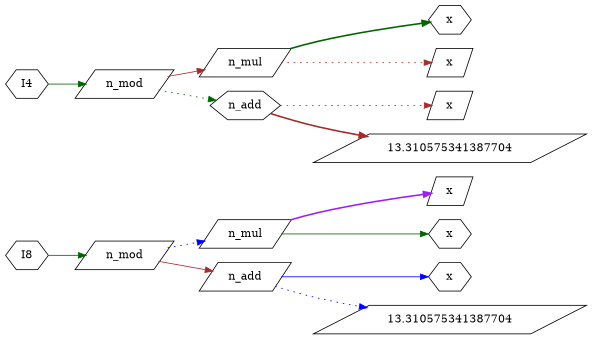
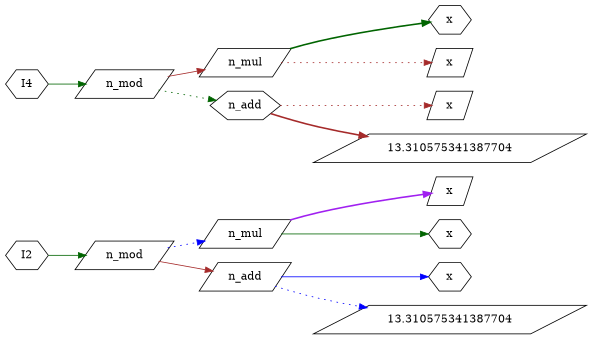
  digraph {
    rankdir=LR
    node [shape=parallelogram]
    edge [color=darkgreen style=solid]
-   n1 [label=I8 shape=hexagon]
+   n1 [label=I2 shape=hexagon]
    n2 [label=n_mod]
    n3 [label=n_mul]
    n4 [label=n_add]
    n5 [label=x]
    n6 [label=x shape=hexagon]
    n7 [label=x shape=hexagon]
    n8 [label=13.310575341387704]
    n9 [label=I4 shape=hexagon]
    n10 [label=n_mod]
    n11 [label=n_mul]
    n12 [label=n_add shape=hexagon]
    n13 [label=x shape=hexagon]
    n14 [label=x]
    n15 [label=x]
    n16 [label=13.310575341387704]
    n1 -> n2
    n2 -> n3 [color=blue style=dotted]
    n2 -> n4 [color=brown]
    n3 -> n5 [color=purple style=bold]
    n3 -> n6
    n4 -> n7 [color=blue]
    n4 -> n8 [color=blue style=dotted]
    n9 -> n10
    n10 -> n11 [color=brown]
    n10 -> n12 [style=dotted]
    n11 -> n13 [style=bold]
    n11 -> n14 [color=brown style=dotted]
    n12 -> n15 [color=brown style=dotted]
    n12 -> n16 [color=brown style=bold]
  }
